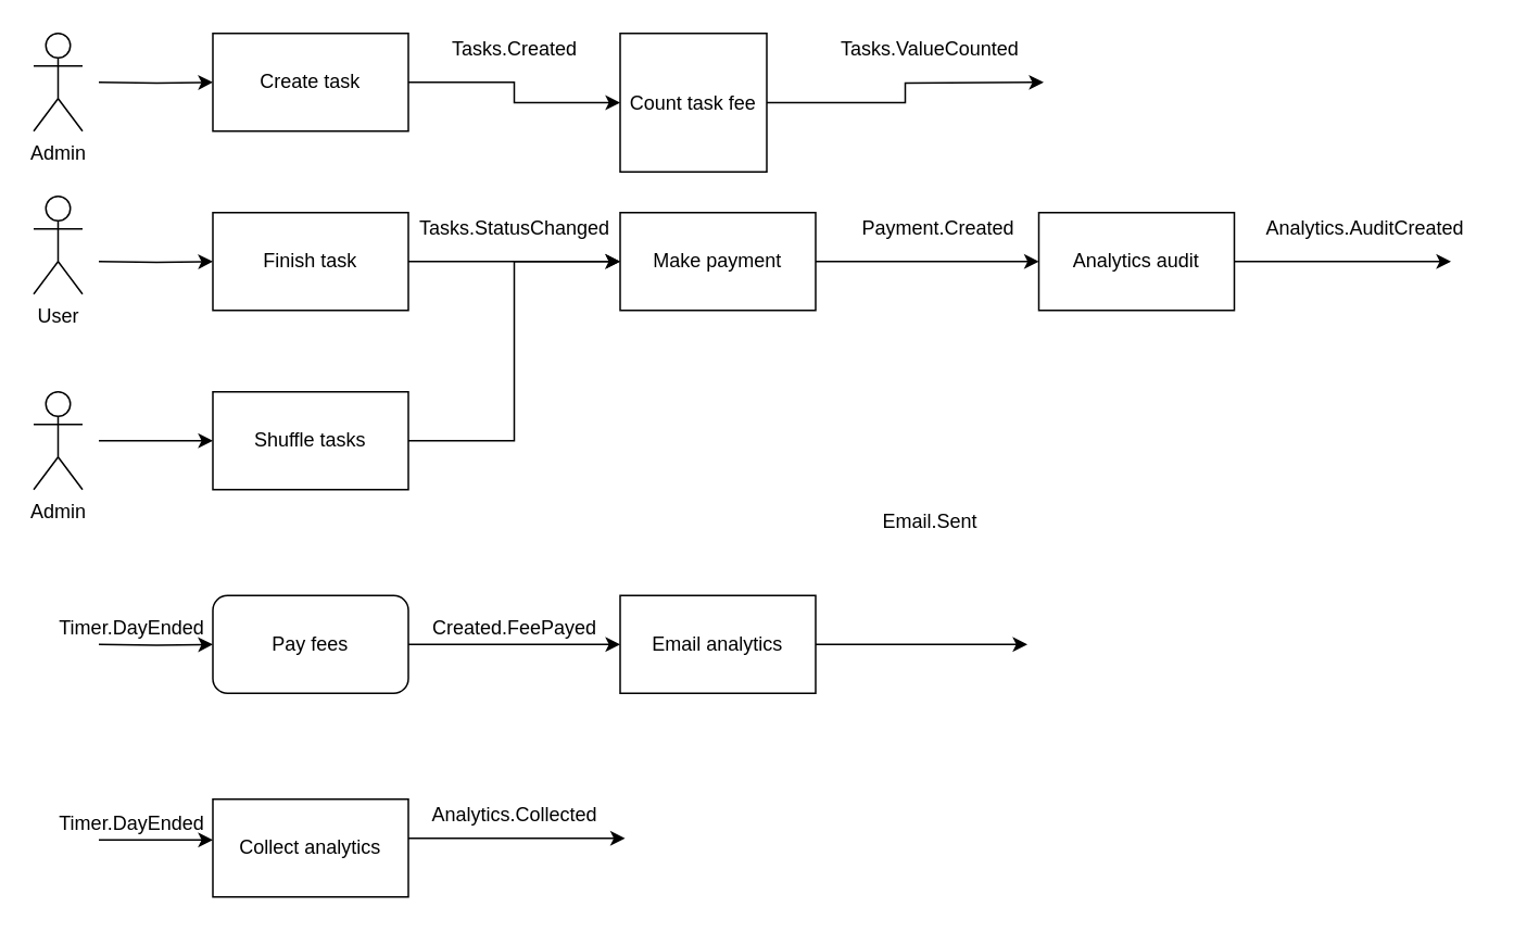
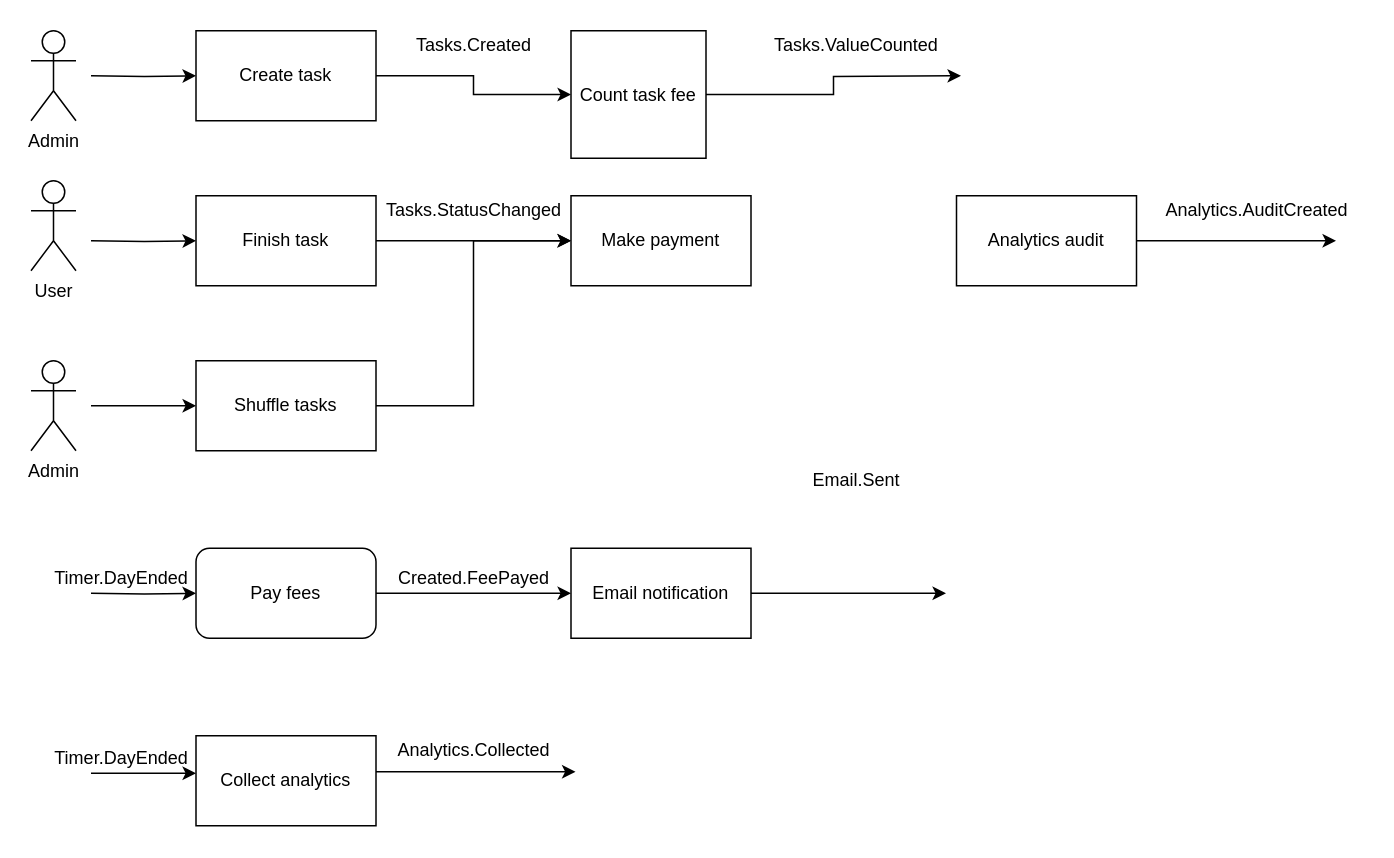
  <mxCell id="0" />
  <mxCell id="1" parent="0" />
  <mxCell id="2" style="edgeStyle=orthogonalEdgeStyle;rounded=0;orthogonalLoop=1;jettySize=auto;html=1;exitX=1;exitY=0.5;exitDx=0;exitDy=0;entryX=0;entryY=0.5;entryDx=0;entryDy=0;" edge="1" parent="1" source="3" target="18"><mxGeometry relative="1" as="geometry"><mxPoint x="330" y="50" as="targetPoint" /></mxGeometry></mxCell>
  <mxCell id="3" value="Create task" style="rounded=0;whiteSpace=wrap;html=1;" vertex="1" parent="1"><mxGeometry x="130" y="20" width="120" height="60" as="geometry" /></mxCell>
  <mxCell id="4" style="edgeStyle=orthogonalEdgeStyle;rounded=0;orthogonalLoop=1;jettySize=auto;html=1;" edge="1" parent="1" target="3"><mxGeometry relative="1" as="geometry"><mxPoint x="60" y="50" as="sourcePoint" /></mxGeometry></mxCell>
  <mxCell id="5" value="Admin" style="shape=umlActor;verticalLabelPosition=bottom;verticalAlign=top;html=1;outlineConnect=0;" vertex="1" parent="1"><mxGeometry x="20" y="20" width="30" height="60" as="geometry" /></mxCell>
  <mxCell id="6" value="Tasks.Created" style="text;html=1;align=center;verticalAlign=middle;resizable=0;points=[];autosize=1;strokeColor=none;fillColor=none;" vertex="1" parent="1"><mxGeometry x="270" y="20" width="90" height="20" as="geometry" /></mxCell>
  <mxCell id="7" style="edgeStyle=orthogonalEdgeStyle;rounded=0;orthogonalLoop=1;jettySize=auto;html=1;exitX=1;exitY=0.5;exitDx=0;exitDy=0;" edge="1" parent="1" source="8"><mxGeometry relative="1" as="geometry"><mxPoint x="380" y="160" as="targetPoint" /></mxGeometry></mxCell>
  <mxCell id="8" value="Finish task" style="rounded=0;whiteSpace=wrap;html=1;" vertex="1" parent="1"><mxGeometry x="130" y="130" width="120" height="60" as="geometry" /></mxCell>
  <mxCell id="9" style="edgeStyle=orthogonalEdgeStyle;rounded=0;orthogonalLoop=1;jettySize=auto;html=1;entryX=0;entryY=0.5;entryDx=0;entryDy=0;" edge="1" parent="1" target="8"><mxGeometry relative="1" as="geometry"><mxPoint x="60" y="160" as="sourcePoint" /><mxPoint x="140" y="80" as="targetPoint" /></mxGeometry></mxCell>
  <mxCell id="10" value="User" style="shape=umlActor;verticalLabelPosition=bottom;verticalAlign=top;html=1;outlineConnect=0;" vertex="1" parent="1"><mxGeometry x="20" y="120" width="30" height="60" as="geometry" /></mxCell>
  <mxCell id="11" value="Tasks.StatusChanged" style="text;html=1;align=center;verticalAlign=middle;resizable=0;points=[];autosize=1;strokeColor=none;fillColor=none;" vertex="1" parent="1"><mxGeometry x="250" y="130" width="130" height="20" as="geometry" /></mxCell>
- <mxCell id="12" style="edgeStyle=orthogonalEdgeStyle;rounded=0;orthogonalLoop=1;jettySize=auto;html=1;exitX=1;exitY=0.5;exitDx=0;exitDy=0;entryX=0;entryY=0.5;entryDx=0;entryDy=0;" edge="1" parent="1" source="13" target="15"><mxGeometry relative="1" as="geometry" /></mxCell>
  <mxCell id="13" value="Make payment" style="rounded=0;whiteSpace=wrap;html=1;" vertex="1" parent="1"><mxGeometry x="380" y="130" width="120" height="60" as="geometry" /></mxCell>
  <mxCell id="14" style="edgeStyle=orthogonalEdgeStyle;rounded=0;orthogonalLoop=1;jettySize=auto;html=1;exitX=1;exitY=0.5;exitDx=0;exitDy=0;" edge="1" parent="1" source="15"><mxGeometry relative="1" as="geometry"><mxPoint x="890" y="160" as="targetPoint" /></mxGeometry></mxCell>
  <mxCell id="15" value="Analytics audit" style="rounded=0;whiteSpace=wrap;html=1;" vertex="1" parent="1"><mxGeometry x="637" y="130" width="120" height="60" as="geometry" /></mxCell>
- <mxCell id="16" value="Payment.Created" style="text;html=1;align=center;verticalAlign=middle;resizable=0;points=[];autosize=1;strokeColor=none;fillColor=none;" vertex="1" parent="1"><mxGeometry x="520" y="130" width="110" height="20" as="geometry" /></mxCell>
  <mxCell id="17" style="edgeStyle=orthogonalEdgeStyle;rounded=0;orthogonalLoop=1;jettySize=auto;html=1;exitX=1;exitY=0.5;exitDx=0;exitDy=0;" edge="1" parent="1" source="18"><mxGeometry relative="1" as="geometry"><mxPoint x="640" y="50" as="targetPoint" /></mxGeometry></mxCell>
  <mxCell id="18" value="Count task fee" style="rounded=0;whiteSpace=wrap;html=1;" vertex="1" parent="1"><mxGeometry x="380" y="20" width="90" height="85" as="geometry" /></mxCell>
  <mxCell id="19" value="Tasks.ValueCounted" style="text;html=1;align=center;verticalAlign=middle;resizable=0;points=[];autosize=1;strokeColor=none;fillColor=none;" vertex="1" parent="1"><mxGeometry x="510" y="20" width="120" height="20" as="geometry" /></mxCell>
  <mxCell id="20" style="edgeStyle=orthogonalEdgeStyle;rounded=0;orthogonalLoop=1;jettySize=auto;html=1;entryX=0;entryY=0.5;entryDx=0;entryDy=0;" edge="1" parent="1" target="22"><mxGeometry relative="1" as="geometry"><mxPoint x="60" y="395" as="sourcePoint" /><mxPoint x="140" y="295" as="targetPoint" /></mxGeometry></mxCell>
  <mxCell id="21" style="edgeStyle=orthogonalEdgeStyle;rounded=0;orthogonalLoop=1;jettySize=auto;html=1;exitX=1;exitY=0.5;exitDx=0;exitDy=0;entryX=0;entryY=0.5;entryDx=0;entryDy=0;" edge="1" parent="1" source="22" target="25"><mxGeometry relative="1" as="geometry" /></mxCell>
  <mxCell id="22" value="Pay fees" style="whiteSpace=wrap;html=1;rounded=1;" vertex="1" parent="1"><mxGeometry x="130" y="365" width="120" height="60" as="geometry" /></mxCell>
  <mxCell id="23" value="Timer.DayEnded" style="text;html=1;align=center;verticalAlign=middle;resizable=0;points=[];autosize=1;strokeColor=none;fillColor=none;" vertex="1" parent="1"><mxGeometry x="30" y="375" width="100" height="20" as="geometry" /></mxCell>
  <mxCell id="24" style="edgeStyle=orthogonalEdgeStyle;rounded=0;orthogonalLoop=1;jettySize=auto;html=1;exitX=1;exitY=0.5;exitDx=0;exitDy=0;" edge="1" parent="1" source="25"><mxGeometry relative="1" as="geometry"><mxPoint x="630" y="395" as="targetPoint" /></mxGeometry></mxCell>
- <mxCell id="25" value="Email analytics" style="rounded=0;whiteSpace=wrap;html=1;" vertex="1" parent="1"><mxGeometry x="380" y="365" width="120" height="60" as="geometry" /></mxCell>
+ <mxCell id="25" value="Email notification" style="rounded=0;whiteSpace=wrap;html=1;" vertex="1" parent="1"><mxGeometry x="380" y="365" width="120" height="60" as="geometry" /></mxCell>
  <mxCell id="26" value="Created.FeePayed" style="text;html=1;align=center;verticalAlign=middle;resizable=0;points=[];autosize=1;strokeColor=none;fillColor=none;" vertex="1" parent="1"><mxGeometry x="255" y="375" width="120" height="20" as="geometry" /></mxCell>
  <mxCell id="27" value="Analytics.AuditCreated" style="text;html=1;align=center;verticalAlign=middle;resizable=0;points=[];autosize=1;strokeColor=none;fillColor=none;" vertex="1" parent="1"><mxGeometry x="767" y="130" width="140" height="20" as="geometry" /></mxCell>
  <mxCell id="28" value="Email.Sent" style="text;html=1;align=center;verticalAlign=middle;resizable=0;points=[];autosize=1;strokeColor=none;fillColor=none;" vertex="1" parent="1"><mxGeometry x="535" y="310" width="70" height="20" as="geometry" /></mxCell>
  <mxCell id="29" value="Collect analytics" style="rounded=0;whiteSpace=wrap;html=1;" vertex="1" parent="1"><mxGeometry x="130" y="490" width="120" height="60" as="geometry" /></mxCell>
  <mxCell id="30" style="edgeStyle=orthogonalEdgeStyle;rounded=0;orthogonalLoop=1;jettySize=auto;html=1;entryX=0;entryY=0.5;entryDx=0;entryDy=0;" edge="1" parent="1"><mxGeometry relative="1" as="geometry"><mxPoint x="60" y="515" as="sourcePoint" /><mxPoint x="130" y="515" as="targetPoint" /></mxGeometry></mxCell>
  <mxCell id="31" value="Timer.DayEnded" style="text;html=1;align=center;verticalAlign=middle;resizable=0;points=[];autosize=1;strokeColor=none;fillColor=none;" vertex="1" parent="1"><mxGeometry x="30" y="495" width="100" height="20" as="geometry" /></mxCell>
  <mxCell id="32" style="edgeStyle=orthogonalEdgeStyle;rounded=0;orthogonalLoop=1;jettySize=auto;html=1;exitX=1;exitY=0.5;exitDx=0;exitDy=0;" edge="1" parent="1"><mxGeometry relative="1" as="geometry"><mxPoint x="383" y="514" as="targetPoint" /><mxPoint x="250" y="514" as="sourcePoint" /></mxGeometry></mxCell>
  <mxCell id="33" value="Analytics.Collected" style="text;html=1;align=center;verticalAlign=middle;resizable=0;points=[];autosize=1;strokeColor=none;fillColor=none;" vertex="1" parent="1"><mxGeometry x="255" y="490" width="120" height="20" as="geometry" /></mxCell>
  <mxCell id="34" style="edgeStyle=orthogonalEdgeStyle;rounded=0;orthogonalLoop=1;jettySize=auto;html=1;exitX=1;exitY=0.5;exitDx=0;exitDy=0;entryX=0;entryY=0.5;entryDx=0;entryDy=0;" edge="1" parent="1" source="35" target="13"><mxGeometry relative="1" as="geometry" /></mxCell>
  <mxCell id="35" value="Shuffle tasks" style="rounded=0;whiteSpace=wrap;html=1;" vertex="1" parent="1"><mxGeometry x="130" y="240" width="120" height="60" as="geometry" /></mxCell>
  <mxCell id="36" style="edgeStyle=orthogonalEdgeStyle;rounded=0;orthogonalLoop=1;jettySize=auto;html=1;" edge="1" parent="1"><mxGeometry relative="1" as="geometry"><mxPoint x="60" y="270" as="sourcePoint" /><mxPoint x="130" y="270" as="targetPoint" /></mxGeometry></mxCell>
  <mxCell id="37" value="Admin" style="shape=umlActor;verticalLabelPosition=bottom;verticalAlign=top;html=1;outlineConnect=0;" vertex="1" parent="1"><mxGeometry x="20" y="240" width="30" height="60" as="geometry" /></mxCell>
